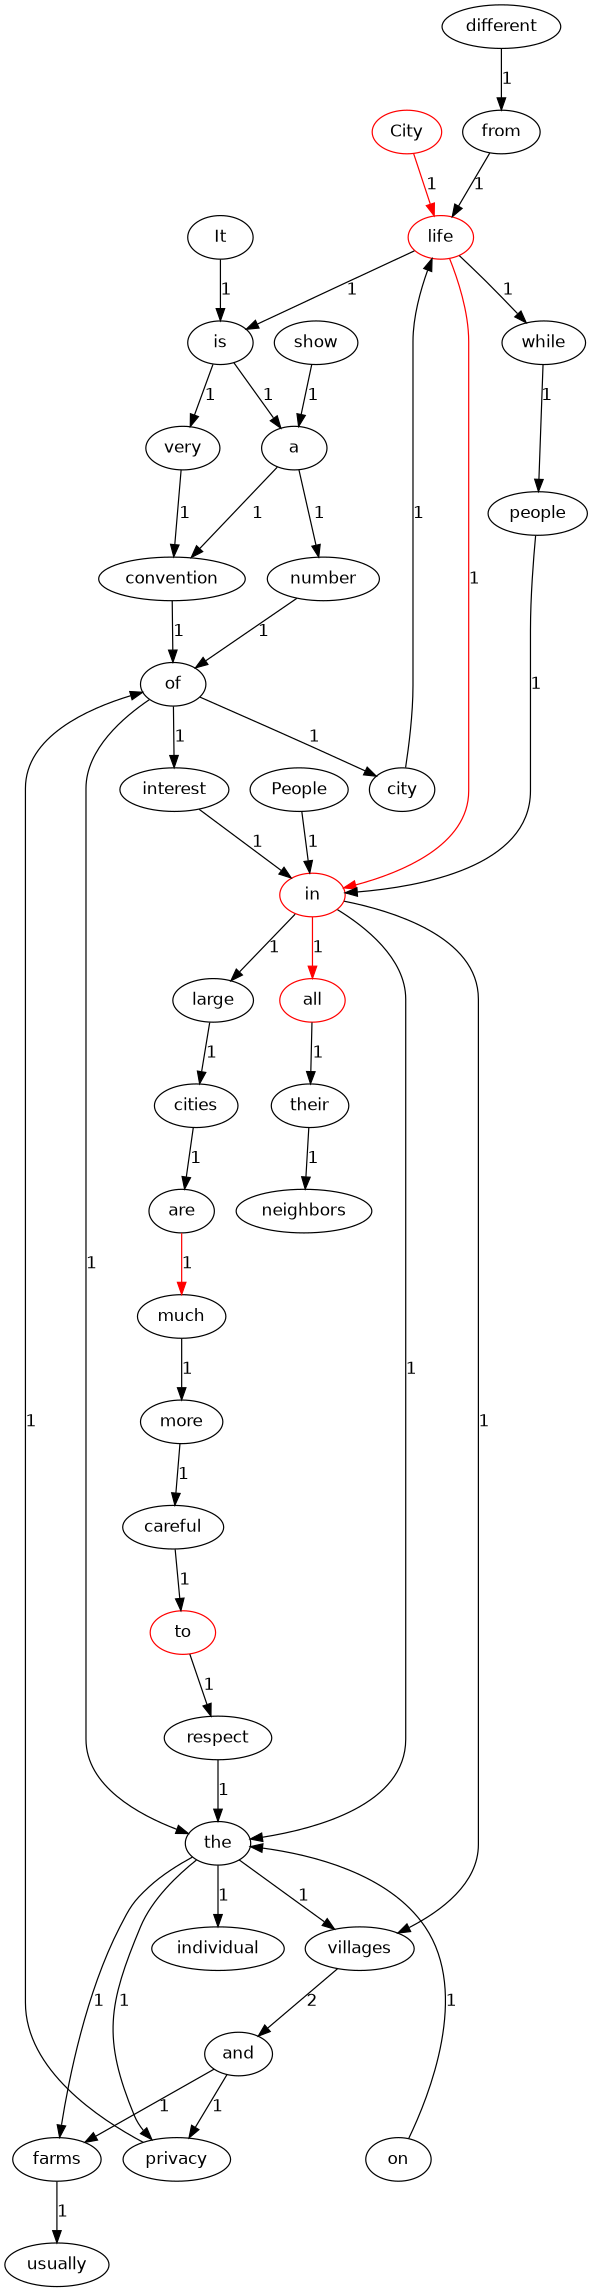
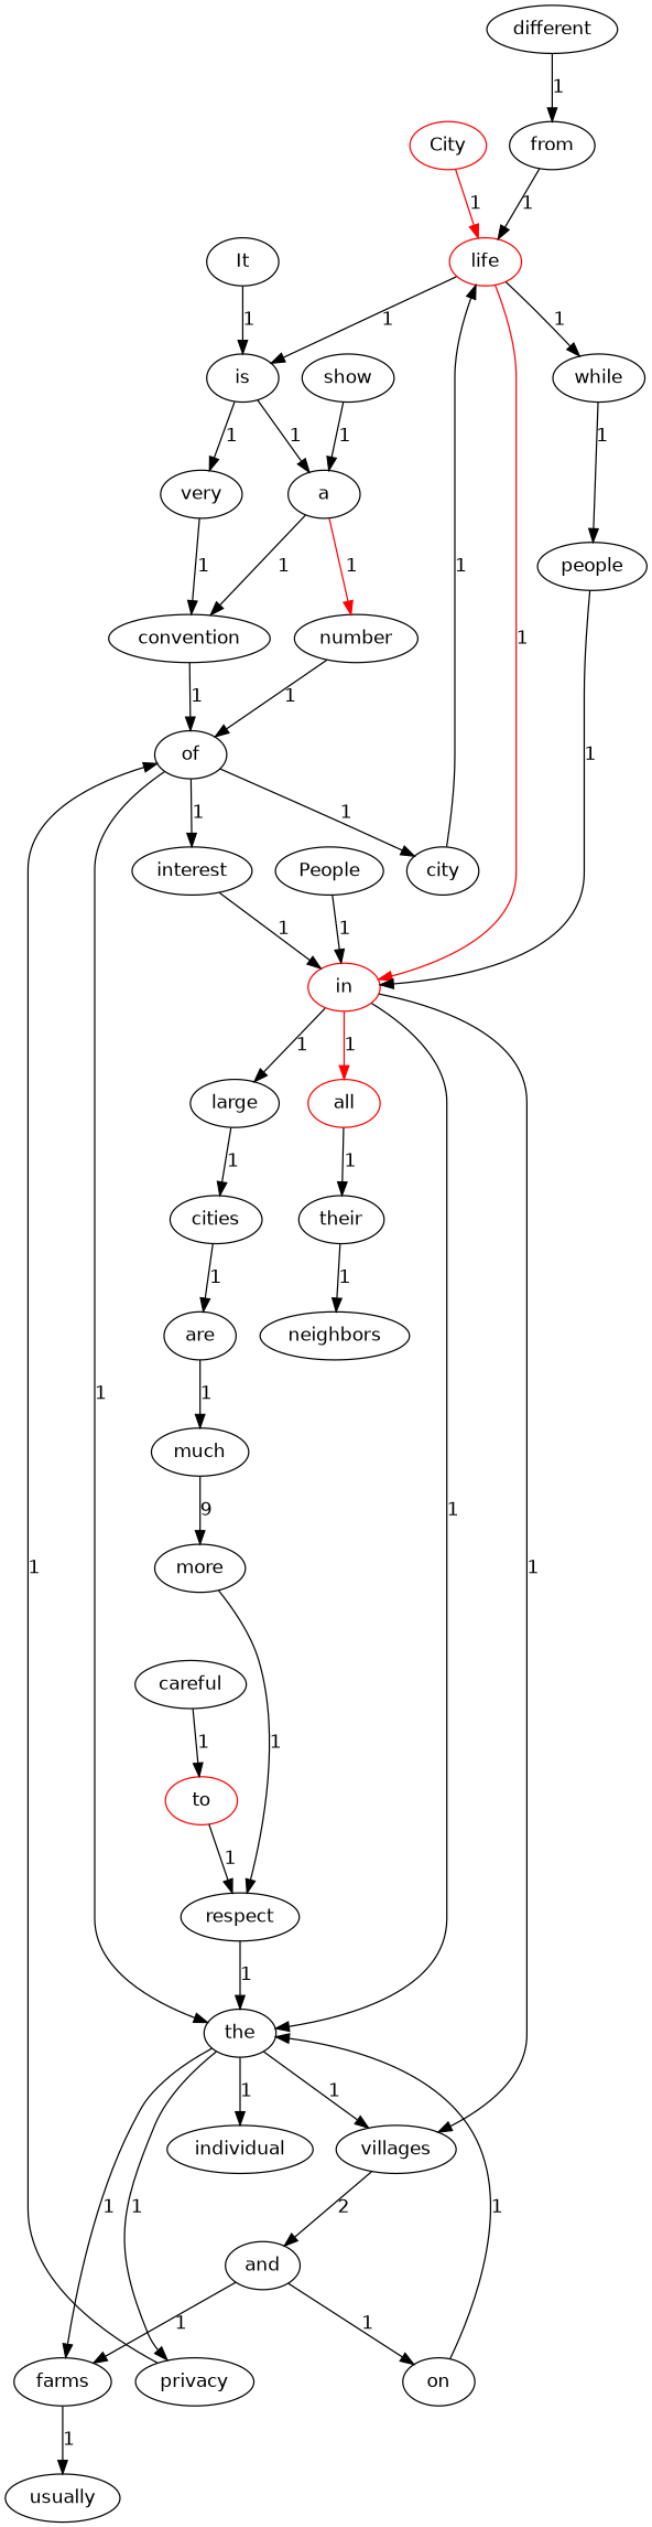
  digraph {
    fontname="DejaVu Sans"
    node [color=black fontname="DejaVu Sans"]
    edge [color=black fontname="DejaVu Sans"]
    City [color=red]
    life [color=red]
    is
    in [color=red]
    while
    very
    a
    the
    villages
    large
    all [color=red]
    people
    convention
    number
    different
    from
    farms
    privacy
    individual
    and
    cities
    their
    usually
    of
    on
    People
    are
    much
    more
    careful
    to [color=red]
    respect
    city
    interest
    It
    show
    neighbors
    City -> life [color=red label=1]
    life -> is [label=1]
    life -> in [color=red label=1]
    life -> while [label=1]
    is -> very [label=1]
    is -> a [label=1]
    in -> the [label=1]
    in -> villages [label=1]
    in -> large [label=1]
    in -> all [color=red label=1]
    while -> people [label=1]
    very -> convention [label=1]
    a -> convention [label=1]
-   a -> number [label=1]
+   a -> number [color=red label=1]
    the -> villages [label=1]
    the -> farms [label=1]
    the -> privacy [label=1]
    the -> individual [label=1]
    villages -> and [label=2]
    large -> cities [label=1]
    all -> their [label=1]
    people -> in [label=1]
    convention -> of [label=1]
    number -> of [label=1]
    different -> from [label=1]
    from -> life [label=1]
    farms -> usually [label=1]
    privacy -> of [label=1]
    and -> farms [label=1]
-   and -> privacy [label=1]
+   and -> on [label=1]
    cities -> are [label=1]
    their -> neighbors [label=1]
    of -> the [label=1]
    of -> city [label=1]
    of -> interest [label=1]
    on -> the [label=1]
    People -> in [label=1]
-   are -> much [color=red label=1]
-   much -> more [label=1]
-   more -> careful [label=1]
+   are -> much [label=1]
+   much -> more [label=9]
+   more -> respect [label=1]
    careful -> to [label=1]
    to -> respect [label=1]
    respect -> the [label=1]
    city -> life [label=1]
    interest -> in [label=1]
    It -> is [label=1]
    show -> a [label=1]
  }
